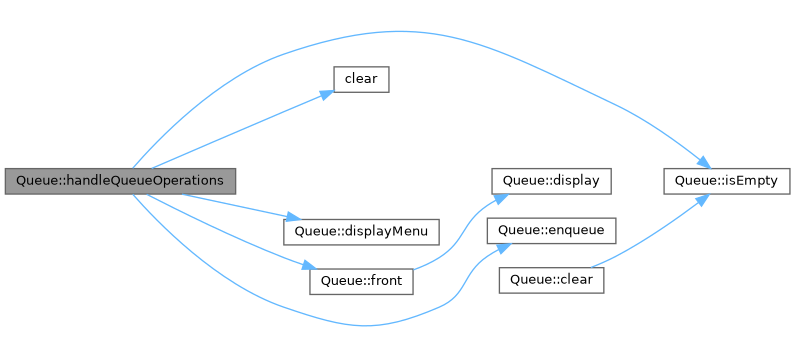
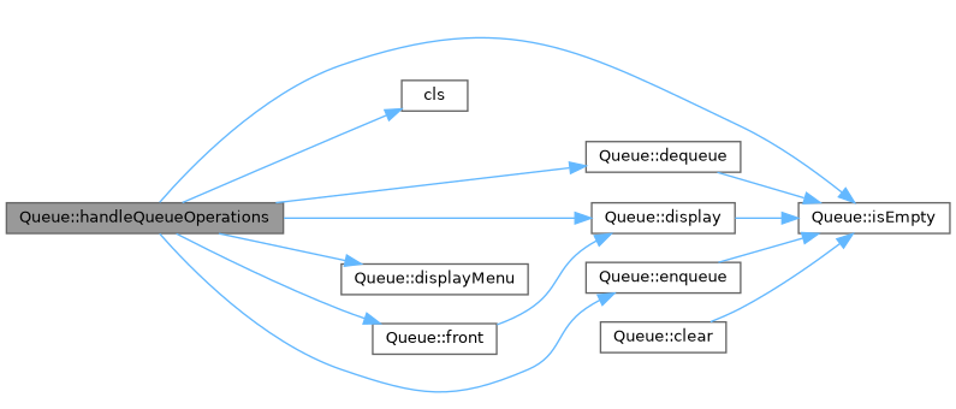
  digraph {
    rankdir=LR
    node [color=grey40 fillcolor=white fontname=Helvetica fontsize=10 shape=box style=filled]
    edge [color=steelblue1 fontname=Helvetica fontsize=10 labelfontname=Helvetica labelfontsize=10 style=solid]
    n1 [color=gray40 fillcolor=grey60 fontcolor=black height=0.2 label="Queue::handleQueueOperations" width=0.4]
    n2 [height=0.2 label="Queue::isEmpty" width=0.4]
-   n3 [height=0.2 label=clear width=0.4]
+   n3 [height=0.2 label=cls width=0.4]
+   n4 [height=0.2 label="Queue::dequeue" width=0.4]
    n5 [height=0.2 label="Queue::display" width=0.4]
    n6 [height=0.2 label="Queue::displayMenu" width=0.4]
    n7 [height=0.2 label="Queue::enqueue" width=0.4]
    n8 [height=0.2 label="Queue::front" width=0.4]
    n9 [height=0.2 label="Queue::clear" width=0.4]
    n1 -> n2
    n1 -> n3
+   n1 -> n4
+   n1 -> n5
    n1 -> n6
    n1 -> n7
    n1 -> n8
+   n4 -> n2
+   n5 -> n2
+   n7 -> n2
    n8 -> n5
    n9 -> n2
  }
